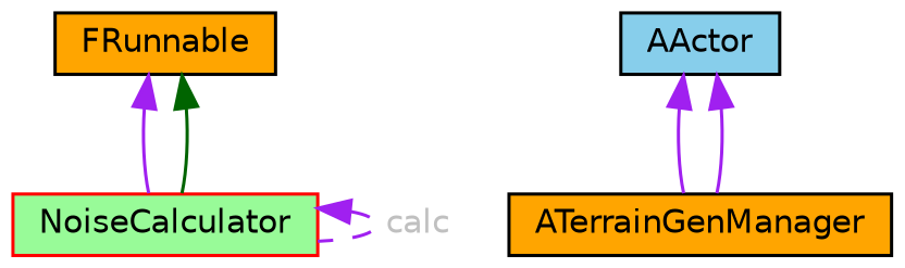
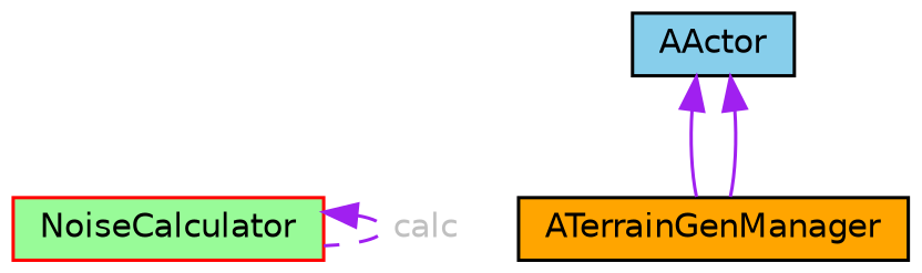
  digraph {
    node [color=black fillcolor=orange fontname=Helvetica fontsize=10 shape=box style=filled]
    edge [color=purple dir=back fontname=Helvetica fontsize=10 labelfontname=Helvetica labelfontsize=10 style=solid]
    n1 [color=red fillcolor=palegreen fontcolor=black height=0.2 label=NoiseCalculator width=0.4]
-   n2 [height=0.2 label=FRunnable width=0.4]
    n3 [height=0.2 label=ATerrainGenManager width=0.4]
    n4 [fillcolor=skyblue height=0.2 label=AActor width=0.4]
    n1 -> n1 [fontcolor=grey label=" calc" style=dashed]
-   n2 -> n1
-   n2 -> n1 [color=darkgreen]
    n4 -> n3
    n4 -> n3
  }
